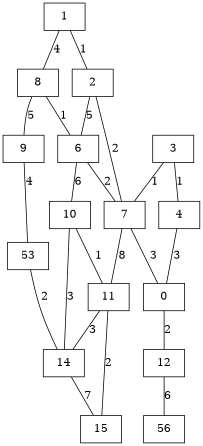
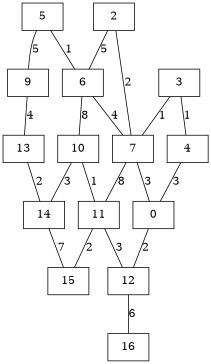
  graph {
    node [shape=box]
    edge [bandwidth=20 delay=2 latency=3 throughput=16]
-   1
    2
-   5 [label=8]
+   5
    6
    7
    9
    3
    4
    10
-   13 [label=53]
+   13
    n11 [label=0]
    11
    14
    12
    15
-   16 [label=56]
-   1 -- 2 [bandwidth=10 delay=3 label=1 latency=4]
-   1 -- 5 [label=4 throughput=12]
+   16
    2 -- 6 [delay=1 label=5 latency=5 throughput=9]
    2 -- 7 [delay=4 label=2 latency=2 throughput=10]
    5 -- 6 [delay=1 label=1 throughput=17]
    5 -- 9 [bandwidth=10 delay=5 label=5 latency=10 throughput=20]
-   6 -- 7 [delay=4 label=2 throughput=30]
-   6 -- 10 [label=6 latency=1 throughput=15]
+   6 -- 7 [delay=4 label=4 throughput=30]
+   6 -- 10 [label=8 latency=1 throughput=15]
    7 -- n11 [delay=3 label=3 latency=2 throughput=15]
    7 -- 11 [delay=1 label=8 latency=4 throughput=18]
    9 -- 13 [bandwidth=10 label=4 latency=8 throughput=22]
    3 -- 7 [delay=3 label=1 latency=8 throughput=14]
    3 -- 4 [label=1 latency=6 throughput=11]
    4 -- n11 [label=3 latency=9]
    10 -- 11 [label=1 latency=9 throughput=23]
    10 -- 14 [delay=3 label=3 throughput=31]
    13 -- 14 [label=2 latency=10 throughput=27]
    n11 -- 12 [bandwidth=10 delay=4 label=2 latency=5 throughput=19]
-   11 -- 14 [delay=5 label=3 latency=2 throughput=36]
+   11 -- 12 [delay=5 label=3 latency=2 throughput=36]
    11 -- 15 [bandwidth=10 delay=1 label=2 latency=5 throughput=22]
    14 -- 15 [delay=1 label=7 latency=1 throughput=26]
    12 -- 16 [delay=4 label=6 latency=9 throughput=12]
  }
